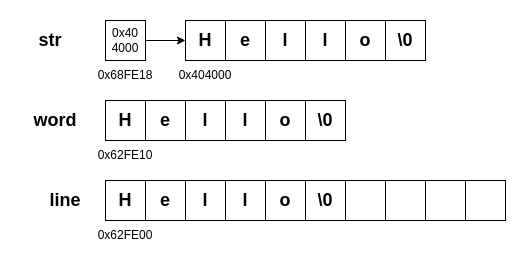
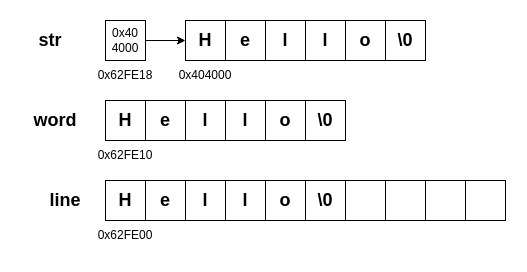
  <mxCell id="0" />
  <mxCell id="1" parent="0" />
  <mxCell id="2" value="" style="rounded=0;whiteSpace=wrap;html=1;strokeColor=default;align=center;verticalAlign=middle;fontFamily=Helvetica;fontSize=12;fontColor=default;fillColor=none;" parent="1" vertex="1"><mxGeometry x="105" y="100" width="240" height="40" as="geometry" /></mxCell>
  <mxCell id="3" value="" style="rounded=0;whiteSpace=wrap;html=1;fillColor=none;" parent="1" vertex="1"><mxGeometry x="105" y="180" width="400" height="40" as="geometry" /></mxCell>
  <mxCell id="4" value="&lt;b&gt;&lt;font style=&quot;font-size: 18px;&quot;&gt;H&lt;/font&gt;&lt;/b&gt;" style="rounded=0;whiteSpace=wrap;html=1;strokeColor=default;align=center;verticalAlign=middle;fontFamily=Helvetica;fontSize=12;fontColor=default;fillColor=none;" parent="1" vertex="1"><mxGeometry x="105" y="100" width="40" height="40" as="geometry" /></mxCell>
  <mxCell id="5" value="&lt;span style=&quot;font-size: 18px;&quot;&gt;&lt;b&gt;e&lt;/b&gt;&lt;/span&gt;" style="rounded=0;whiteSpace=wrap;html=1;strokeColor=default;align=center;verticalAlign=middle;fontFamily=Helvetica;fontSize=12;fontColor=default;fillColor=none;" parent="1" vertex="1"><mxGeometry x="145" y="100" width="40" height="40" as="geometry" /></mxCell>
  <mxCell id="6" value="&lt;b&gt;&lt;font style=&quot;font-size: 18px;&quot;&gt;l&lt;/font&gt;&lt;/b&gt;" style="rounded=0;whiteSpace=wrap;html=1;strokeColor=default;align=center;verticalAlign=middle;fontFamily=Helvetica;fontSize=12;fontColor=default;fillColor=none;" parent="1" vertex="1"><mxGeometry x="185" y="100" width="40" height="40" as="geometry" /></mxCell>
  <mxCell id="7" value="&lt;span style=&quot;font-size: 18px;&quot;&gt;&lt;b&gt;l&lt;/b&gt;&lt;/span&gt;" style="rounded=0;whiteSpace=wrap;html=1;strokeColor=default;align=center;verticalAlign=middle;fontFamily=Helvetica;fontSize=12;fontColor=default;fillColor=none;" parent="1" vertex="1"><mxGeometry x="225" y="100" width="40" height="40" as="geometry" /></mxCell>
  <mxCell id="8" value="&lt;b&gt;&lt;font style=&quot;font-size: 18px;&quot;&gt;o&lt;/font&gt;&lt;/b&gt;" style="rounded=0;whiteSpace=wrap;html=1;strokeColor=default;align=center;verticalAlign=middle;fontFamily=Helvetica;fontSize=12;fontColor=default;fillColor=none;" parent="1" vertex="1"><mxGeometry x="265" y="100" width="40" height="40" as="geometry" /></mxCell>
  <mxCell id="9" value="&lt;span style=&quot;font-size: 18px;&quot;&gt;&lt;b&gt;\0&lt;/b&gt;&lt;/span&gt;" style="rounded=0;whiteSpace=wrap;html=1;strokeColor=default;align=center;verticalAlign=middle;fontFamily=Helvetica;fontSize=12;fontColor=default;fillColor=none;" parent="1" vertex="1"><mxGeometry x="305" y="100" width="40" height="40" as="geometry" /></mxCell>
  <mxCell id="10" value="&lt;b&gt;&lt;font style=&quot;font-size: 18px;&quot;&gt;H&lt;/font&gt;&lt;/b&gt;" style="rounded=0;whiteSpace=wrap;html=1;strokeColor=default;align=center;verticalAlign=middle;fontFamily=Helvetica;fontSize=12;fontColor=default;fillColor=none;" parent="1" vertex="1"><mxGeometry x="105" y="180" width="40" height="40" as="geometry" /></mxCell>
  <mxCell id="11" value="&lt;span style=&quot;font-size: 18px;&quot;&gt;&lt;b&gt;e&lt;/b&gt;&lt;/span&gt;" style="rounded=0;whiteSpace=wrap;html=1;strokeColor=default;align=center;verticalAlign=middle;fontFamily=Helvetica;fontSize=12;fontColor=default;fillColor=none;" parent="1" vertex="1"><mxGeometry x="145" y="180" width="40" height="40" as="geometry" /></mxCell>
  <mxCell id="12" value="&lt;b&gt;&lt;font style=&quot;font-size: 18px;&quot;&gt;l&lt;/font&gt;&lt;/b&gt;" style="rounded=0;whiteSpace=wrap;html=1;strokeColor=default;align=center;verticalAlign=middle;fontFamily=Helvetica;fontSize=12;fontColor=default;fillColor=none;" parent="1" vertex="1"><mxGeometry x="185" y="180" width="40" height="40" as="geometry" /></mxCell>
  <mxCell id="13" value="&lt;span style=&quot;font-size: 18px;&quot;&gt;&lt;b&gt;l&lt;/b&gt;&lt;/span&gt;" style="rounded=0;whiteSpace=wrap;html=1;strokeColor=default;align=center;verticalAlign=middle;fontFamily=Helvetica;fontSize=12;fontColor=default;fillColor=none;" parent="1" vertex="1"><mxGeometry x="225" y="180" width="40" height="40" as="geometry" /></mxCell>
  <mxCell id="14" value="&lt;b&gt;&lt;font style=&quot;font-size: 18px;&quot;&gt;o&lt;/font&gt;&lt;/b&gt;" style="rounded=0;whiteSpace=wrap;html=1;strokeColor=default;align=center;verticalAlign=middle;fontFamily=Helvetica;fontSize=12;fontColor=default;fillColor=none;" parent="1" vertex="1"><mxGeometry x="265" y="180" width="40" height="40" as="geometry" /></mxCell>
  <mxCell id="15" value="&lt;span style=&quot;font-size: 18px;&quot;&gt;&lt;b&gt;\0&lt;/b&gt;&lt;/span&gt;" style="rounded=0;whiteSpace=wrap;html=1;strokeColor=default;align=center;verticalAlign=middle;fontFamily=Helvetica;fontSize=12;fontColor=default;fillColor=none;" parent="1" vertex="1"><mxGeometry x="305" y="180" width="40" height="40" as="geometry" /></mxCell>
  <mxCell id="16" value="" style="rounded=0;whiteSpace=wrap;html=1;strokeColor=default;align=center;verticalAlign=middle;fontFamily=Helvetica;fontSize=12;fontColor=default;fillColor=none;" parent="1" vertex="1"><mxGeometry x="345" y="180" width="40" height="40" as="geometry" /></mxCell>
  <mxCell id="17" value="" style="rounded=0;whiteSpace=wrap;html=1;strokeColor=default;align=center;verticalAlign=middle;fontFamily=Helvetica;fontSize=12;fontColor=default;fillColor=none;" parent="1" vertex="1"><mxGeometry x="385" y="180" width="40" height="40" as="geometry" /></mxCell>
  <mxCell id="18" value="" style="rounded=0;whiteSpace=wrap;html=1;strokeColor=default;align=center;verticalAlign=middle;fontFamily=Helvetica;fontSize=12;fontColor=default;fillColor=none;" parent="1" vertex="1"><mxGeometry x="425" y="180" width="40" height="40" as="geometry" /></mxCell>
  <mxCell id="19" value="" style="rounded=0;whiteSpace=wrap;html=1;strokeColor=default;align=center;verticalAlign=middle;fontFamily=Helvetica;fontSize=12;fontColor=default;fillColor=none;" parent="1" vertex="1"><mxGeometry x="465" y="180" width="40" height="40" as="geometry" /></mxCell>
  <mxCell id="20" style="edgeStyle=orthogonalEdgeStyle;rounded=0;orthogonalLoop=1;jettySize=auto;html=1;exitX=1;exitY=0.5;exitDx=0;exitDy=0;entryX=0;entryY=0.5;entryDx=0;entryDy=0;fontFamily=Helvetica;fontSize=12;fontColor=default;" parent="1" source="21" target="22" edge="1"><mxGeometry relative="1" as="geometry" /></mxCell>
  <mxCell id="21" value="0x40&lt;br&gt;4000" style="rounded=0;whiteSpace=wrap;html=1;strokeColor=default;align=center;verticalAlign=middle;fontFamily=Helvetica;fontSize=12;fontColor=default;fillColor=none;" parent="1" vertex="1"><mxGeometry x="105" y="20" width="40" height="40" as="geometry" /></mxCell>
  <mxCell id="22" value="&lt;b&gt;&lt;font style=&quot;font-size: 18px;&quot;&gt;H&lt;/font&gt;&lt;/b&gt;" style="rounded=0;whiteSpace=wrap;html=1;strokeColor=default;align=center;verticalAlign=middle;fontFamily=Helvetica;fontSize=12;fontColor=default;fillColor=none;" parent="1" vertex="1"><mxGeometry x="185" y="20" width="40" height="40" as="geometry" /></mxCell>
  <mxCell id="23" value="&lt;span style=&quot;font-size: 18px;&quot;&gt;&lt;b&gt;e&lt;/b&gt;&lt;/span&gt;" style="rounded=0;whiteSpace=wrap;html=1;strokeColor=default;align=center;verticalAlign=middle;fontFamily=Helvetica;fontSize=12;fontColor=default;fillColor=none;" parent="1" vertex="1"><mxGeometry x="225" y="20" width="40" height="40" as="geometry" /></mxCell>
  <mxCell id="24" value="&lt;b&gt;&lt;font style=&quot;font-size: 18px;&quot;&gt;l&lt;/font&gt;&lt;/b&gt;" style="rounded=0;whiteSpace=wrap;html=1;strokeColor=default;align=center;verticalAlign=middle;fontFamily=Helvetica;fontSize=12;fontColor=default;fillColor=none;" parent="1" vertex="1"><mxGeometry x="265" y="20" width="40" height="40" as="geometry" /></mxCell>
  <mxCell id="25" value="&lt;span style=&quot;font-size: 18px;&quot;&gt;&lt;b&gt;l&lt;/b&gt;&lt;/span&gt;" style="rounded=0;whiteSpace=wrap;html=1;strokeColor=default;align=center;verticalAlign=middle;fontFamily=Helvetica;fontSize=12;fontColor=default;fillColor=none;" parent="1" vertex="1"><mxGeometry x="305" y="20" width="40" height="40" as="geometry" /></mxCell>
  <mxCell id="26" value="&lt;b&gt;&lt;font style=&quot;font-size: 18px;&quot;&gt;o&lt;/font&gt;&lt;/b&gt;" style="rounded=0;whiteSpace=wrap;html=1;strokeColor=default;align=center;verticalAlign=middle;fontFamily=Helvetica;fontSize=12;fontColor=default;fillColor=none;" parent="1" vertex="1"><mxGeometry x="345" y="20" width="40" height="40" as="geometry" /></mxCell>
  <mxCell id="27" value="&lt;span style=&quot;font-size: 18px;&quot;&gt;&lt;b&gt;\0&lt;/b&gt;&lt;/span&gt;" style="rounded=0;whiteSpace=wrap;html=1;strokeColor=default;align=center;verticalAlign=middle;fontFamily=Helvetica;fontSize=12;fontColor=default;fillColor=none;" parent="1" vertex="1"><mxGeometry x="385" y="20" width="40" height="40" as="geometry" /></mxCell>
  <mxCell id="28" value="&lt;b&gt;&lt;font style=&quot;font-size: 18px;&quot;&gt;word&lt;/font&gt;&lt;/b&gt;" style="text;html=1;strokeColor=none;fillColor=none;align=center;verticalAlign=middle;whiteSpace=wrap;rounded=0;fontSize=12;fontFamily=Helvetica;fontColor=default;" parent="1" vertex="1"><mxGeometry x="25" y="105" width="60" height="30" as="geometry" /></mxCell>
  <mxCell id="29" value="&lt;b&gt;&lt;font style=&quot;font-size: 18px;&quot;&gt;line&lt;/font&gt;&lt;/b&gt;" style="text;html=1;strokeColor=none;fillColor=none;align=center;verticalAlign=middle;whiteSpace=wrap;rounded=0;fontSize=12;fontFamily=Helvetica;fontColor=default;" parent="1" vertex="1"><mxGeometry x="35" y="185" width="60" height="30" as="geometry" /></mxCell>
  <mxCell id="30" value="&lt;b&gt;&lt;font style=&quot;font-size: 18px;&quot;&gt;str&lt;/font&gt;&lt;/b&gt;" style="text;html=1;strokeColor=none;fillColor=none;align=center;verticalAlign=middle;whiteSpace=wrap;rounded=0;fontSize=12;fontFamily=Helvetica;fontColor=default;" parent="1" vertex="1"><mxGeometry x="20" y="25" width="60" height="30" as="geometry" /></mxCell>
  <mxCell id="31" value="0x404000" style="text;html=1;strokeColor=none;fillColor=none;align=center;verticalAlign=middle;whiteSpace=wrap;rounded=0;fontSize=12;fontFamily=Helvetica;fontColor=default;" parent="1" vertex="1"><mxGeometry x="175" y="60" width="60" height="30" as="geometry" /></mxCell>
  <mxCell id="32" value="0x62FE10" style="text;html=1;strokeColor=none;fillColor=none;align=center;verticalAlign=middle;whiteSpace=wrap;rounded=0;fontSize=12;fontFamily=Helvetica;fontColor=default;" parent="1" vertex="1"><mxGeometry x="95" y="140" width="60" height="30" as="geometry" /></mxCell>
  <mxCell id="33" value="0x62FE00" style="text;html=1;strokeColor=none;fillColor=none;align=center;verticalAlign=middle;whiteSpace=wrap;rounded=0;fontSize=12;fontFamily=Helvetica;fontColor=default;" parent="1" vertex="1"><mxGeometry x="95" y="220" width="60" height="30" as="geometry" /></mxCell>
- <mxCell id="34" value="0x68FE18" style="text;html=1;strokeColor=none;fillColor=none;align=center;verticalAlign=middle;whiteSpace=wrap;rounded=0;fontSize=12;fontFamily=Helvetica;fontColor=default;" vertex="1" parent="1"><mxGeometry x="95" y="60" width="60" height="30" as="geometry" /></mxCell>
+ <mxCell id="34" value="0x62FE18" style="text;html=1;strokeColor=none;fillColor=none;align=center;verticalAlign=middle;whiteSpace=wrap;rounded=0;fontSize=12;fontFamily=Helvetica;fontColor=default;" vertex="1" parent="1"><mxGeometry x="95" y="60" width="60" height="30" as="geometry" /></mxCell>
